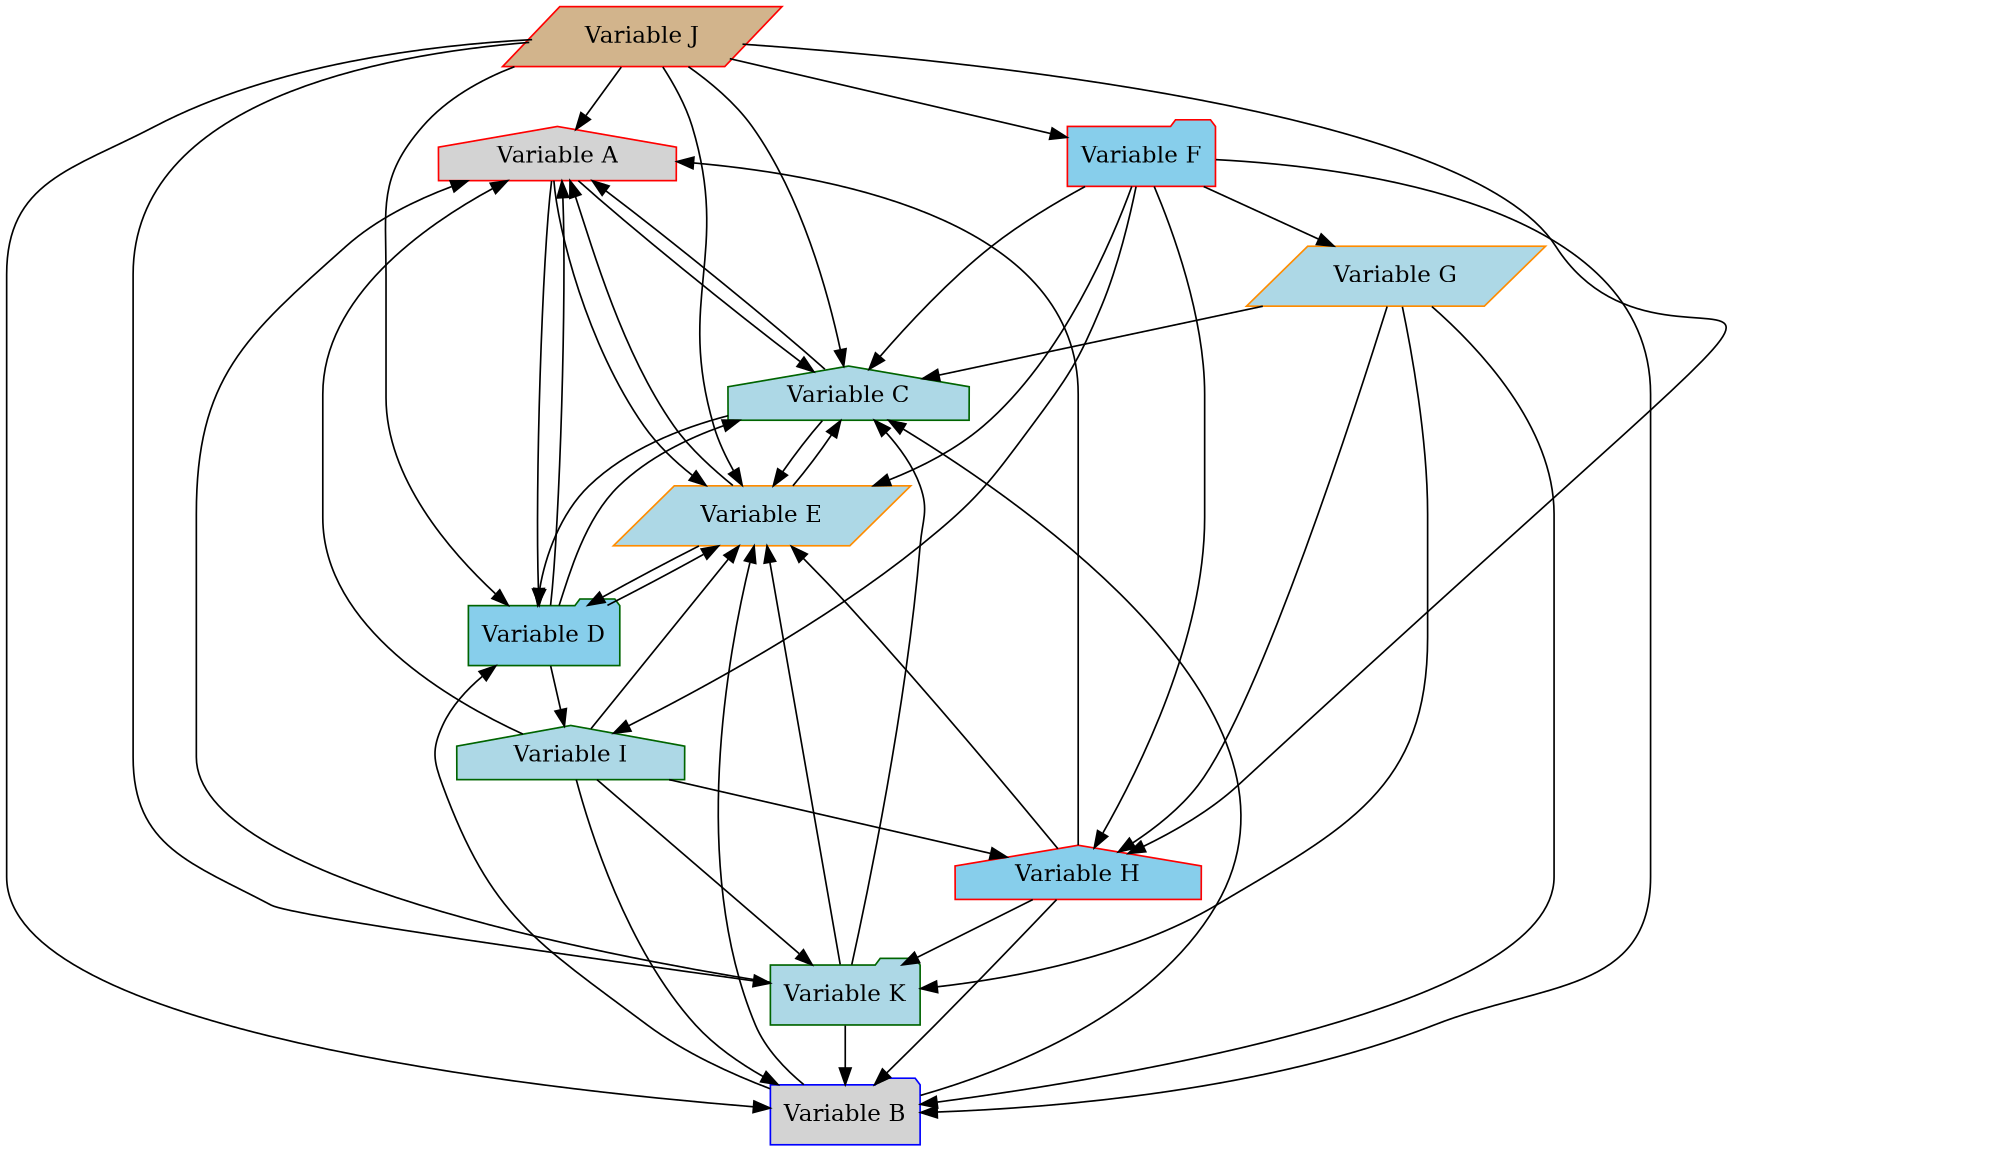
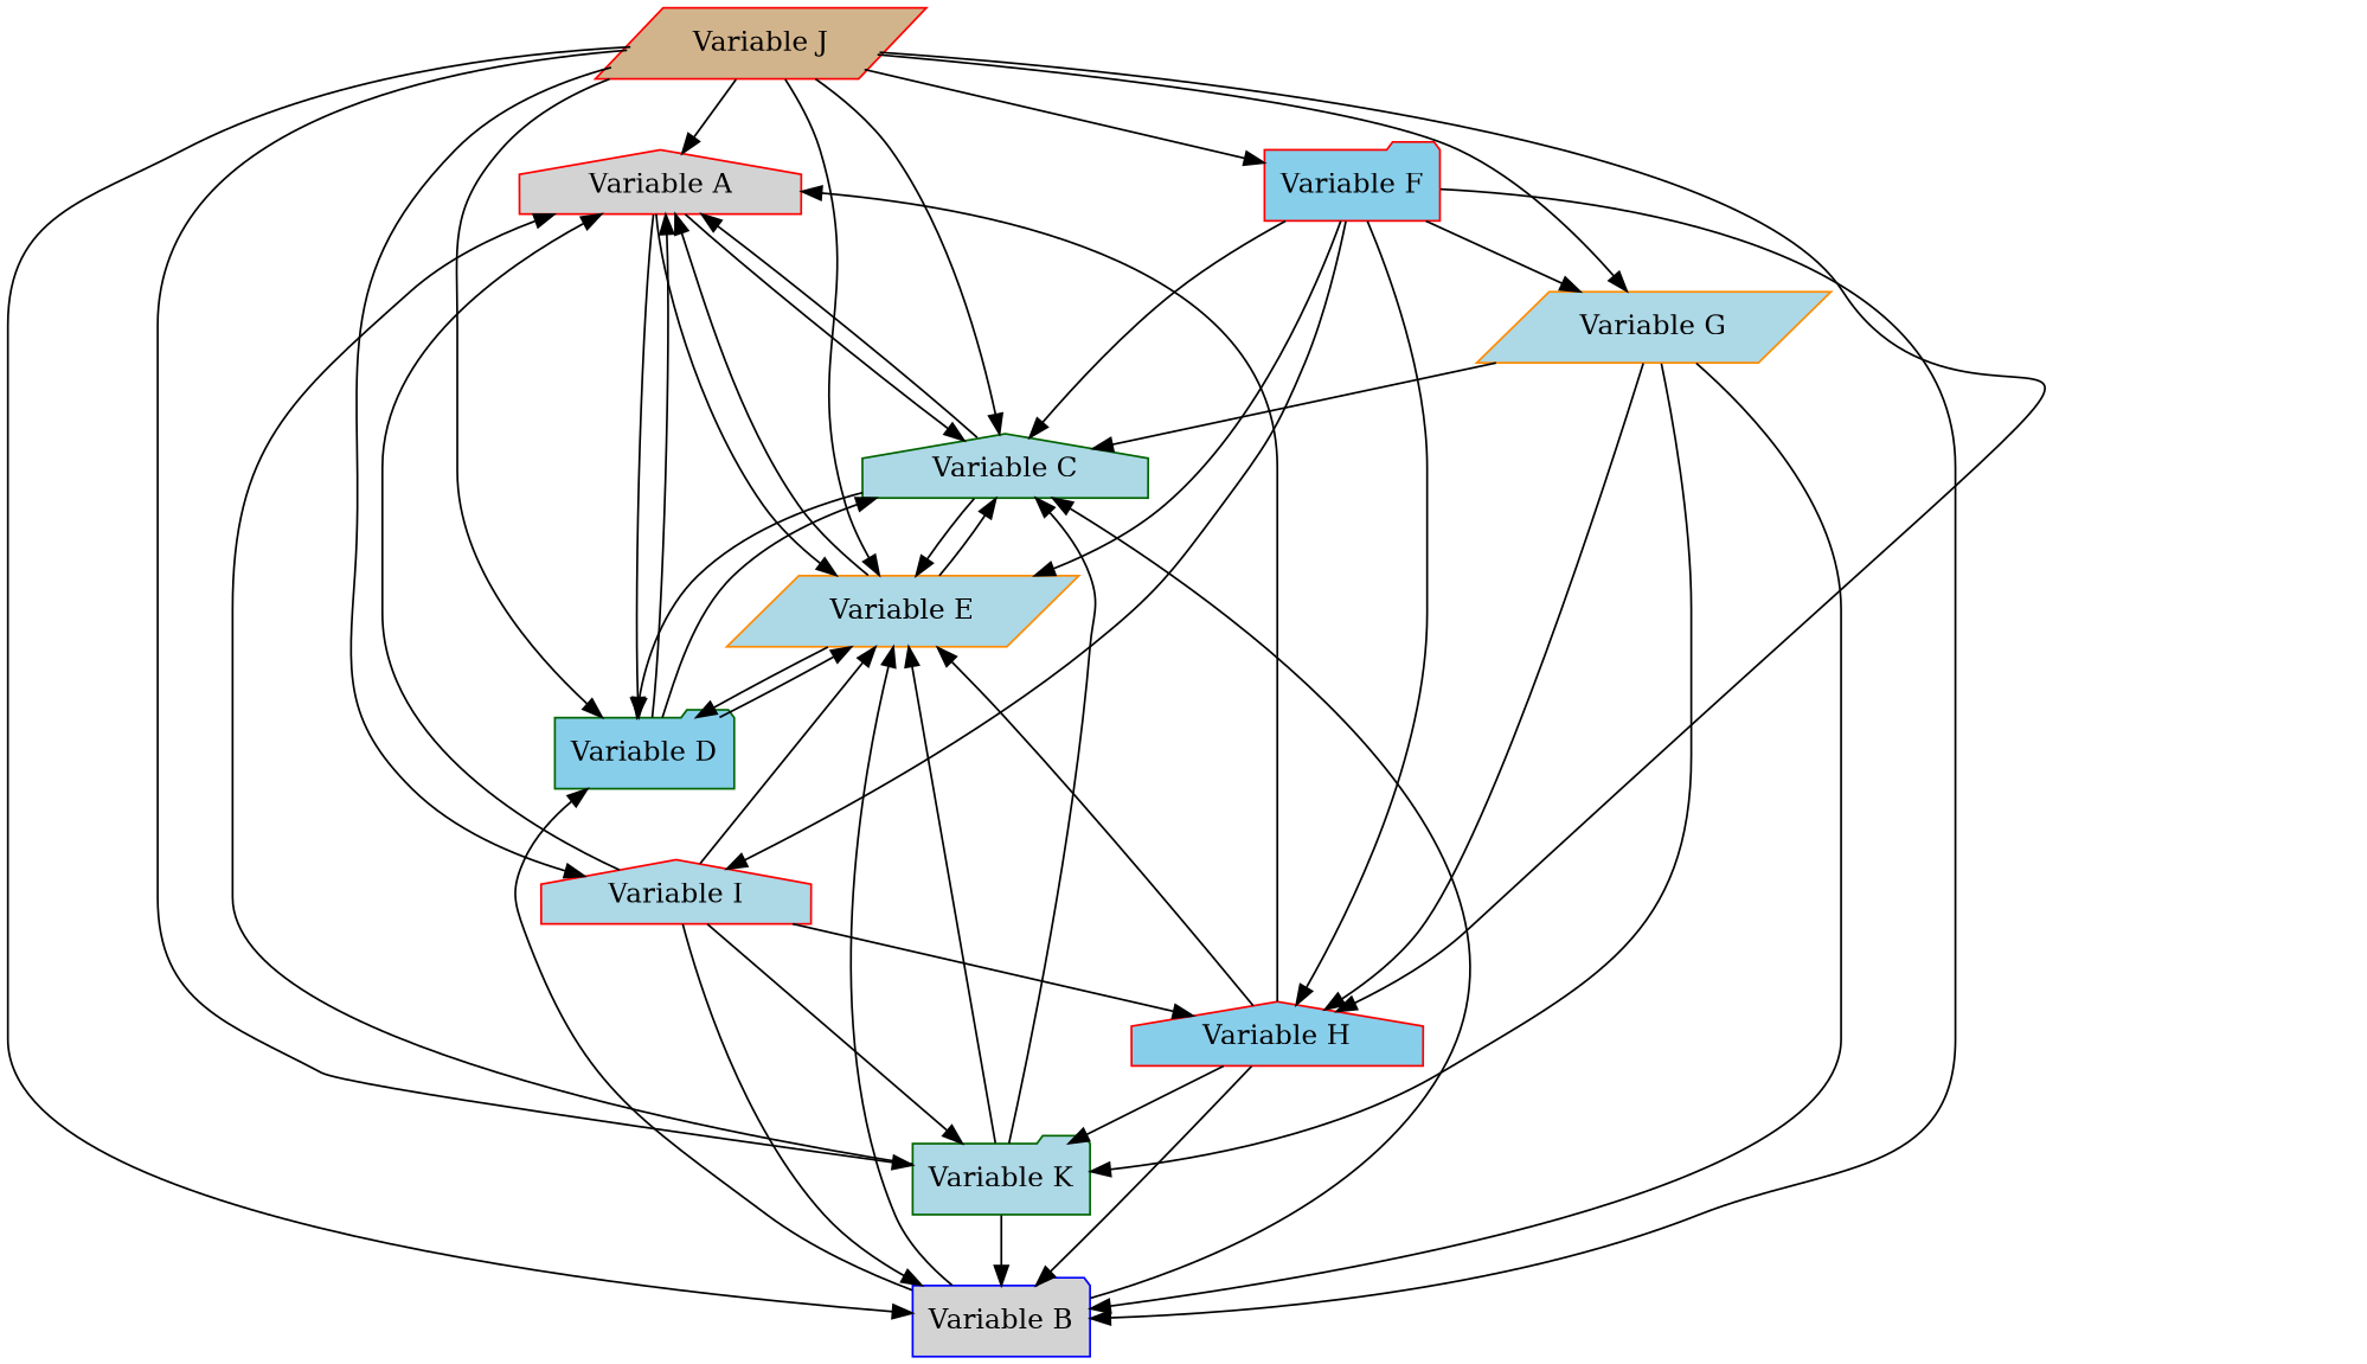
  digraph {
    node [color=red fillcolor=lightblue shape=house style=filled]
    n1 [fillcolor=lightgrey label="Variable A"]
    n2 [color=darkgreen label="Variable C"]
    n3 [color=darkgreen fillcolor=skyblue label="Variable D" shape=folder]
    n4 [color=darkorange label="Variable E" shape=parallelogram]
    n5 [color=blue fillcolor=lightgrey label="Variable B" shape=folder]
    n6 [fillcolor=skyblue label="Variable F" shape=folder]
    n7 [color=darkorange label="Variable G" shape=parallelogram]
    n8 [fillcolor=skyblue label="Variable H"]
-   n9 [color=darkgreen label="Variable I"]
+   n9 [label="Variable I"]
    n10 [color=darkgreen label="Variable K" shape=folder]
    n11 [fillcolor=tan label="Variable J" shape=parallelogram]
    n1 -> n2
    n1 -> n3
    n1 -> n4
    n2 -> n1
    n2 -> n3
    n2 -> n4
    n3 -> n1
    n3 -> n2
    n3 -> n4
    n4 -> n1
    n4 -> n2
    n4 -> n3
    n5 -> n2
    n5 -> n3
    n5 -> n4
    n6 -> n2
    n6 -> n4
    n6 -> n5
    n6 -> n7
    n6 -> n8
    n6 -> n9
    n7 -> n2
    n7 -> n5
    n7 -> n8
    n7 -> n10
    n8 -> n1
    n8 -> n4
    n8 -> n5
    n8 -> n10
    n9 -> n1
    n9 -> n4
    n9 -> n5
    n9 -> n8
    n9 -> n10
    n10 -> n1
    n10 -> n2
    n10 -> n4
    n10 -> n5
    n11 -> n1
    n11 -> n2
    n11 -> n3
    n11 -> n4
    n11 -> n5
    n11 -> n6
+   n11 -> n7
    n11 -> n8
-   n3 -> n9
+   n11 -> n9
    n11 -> n10
  }
